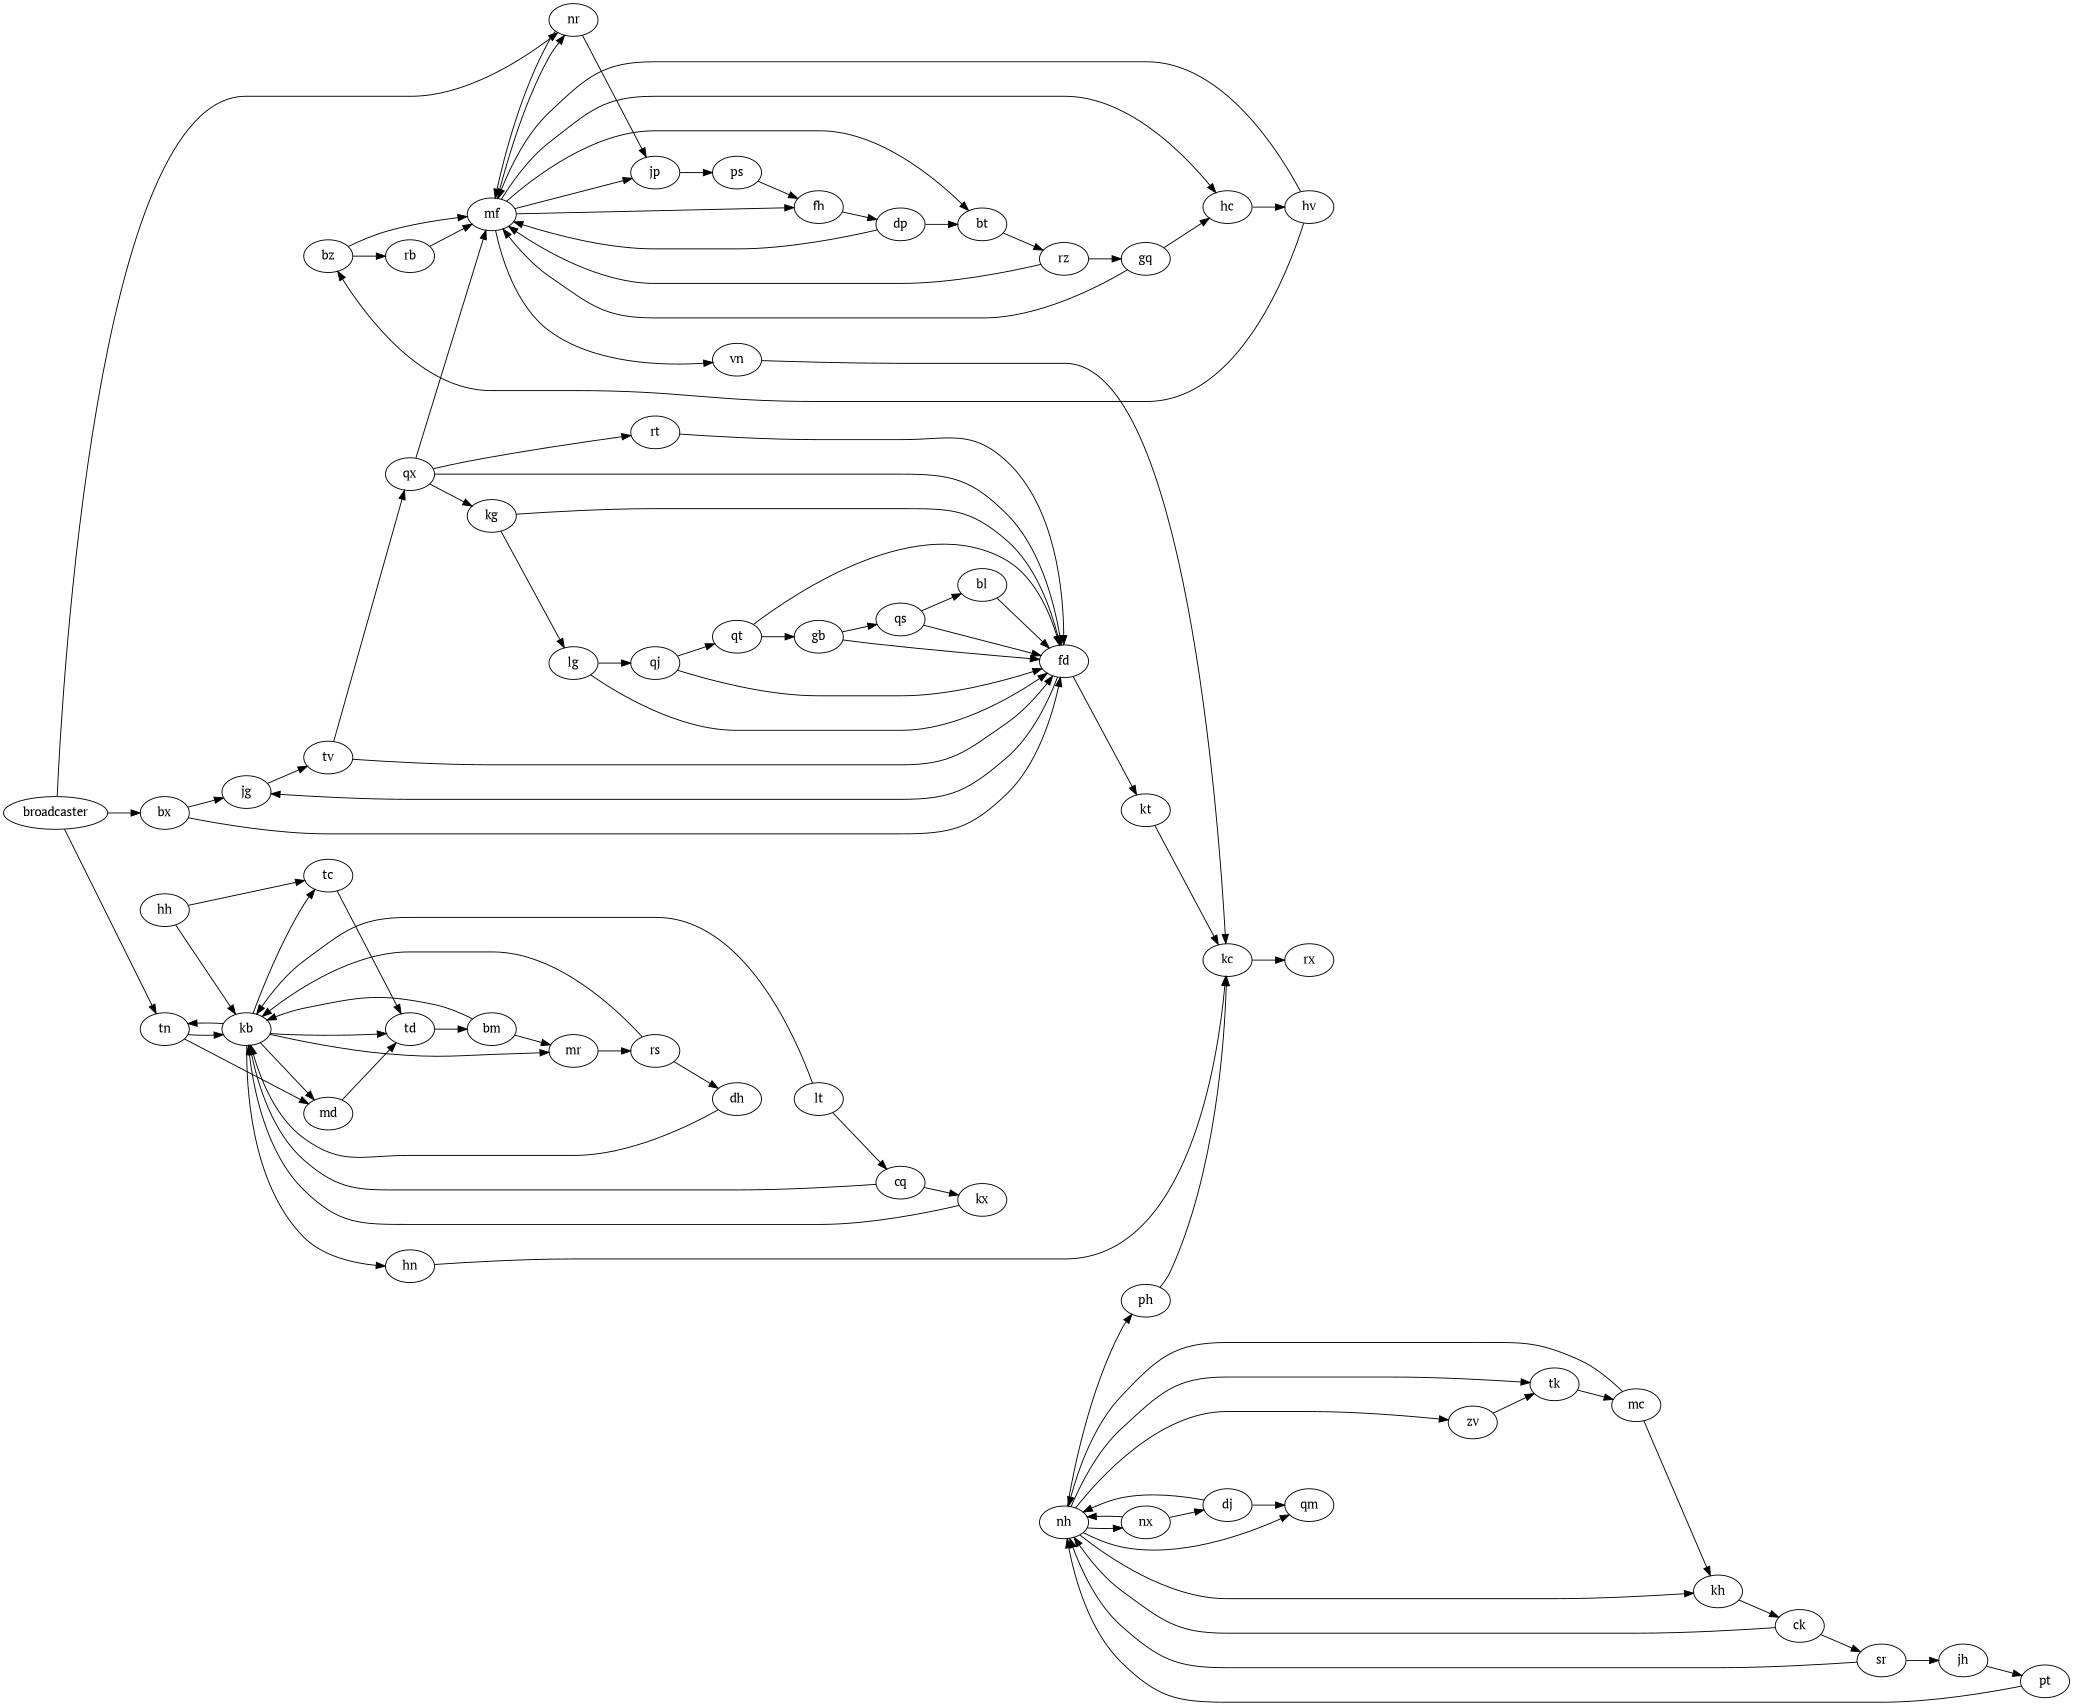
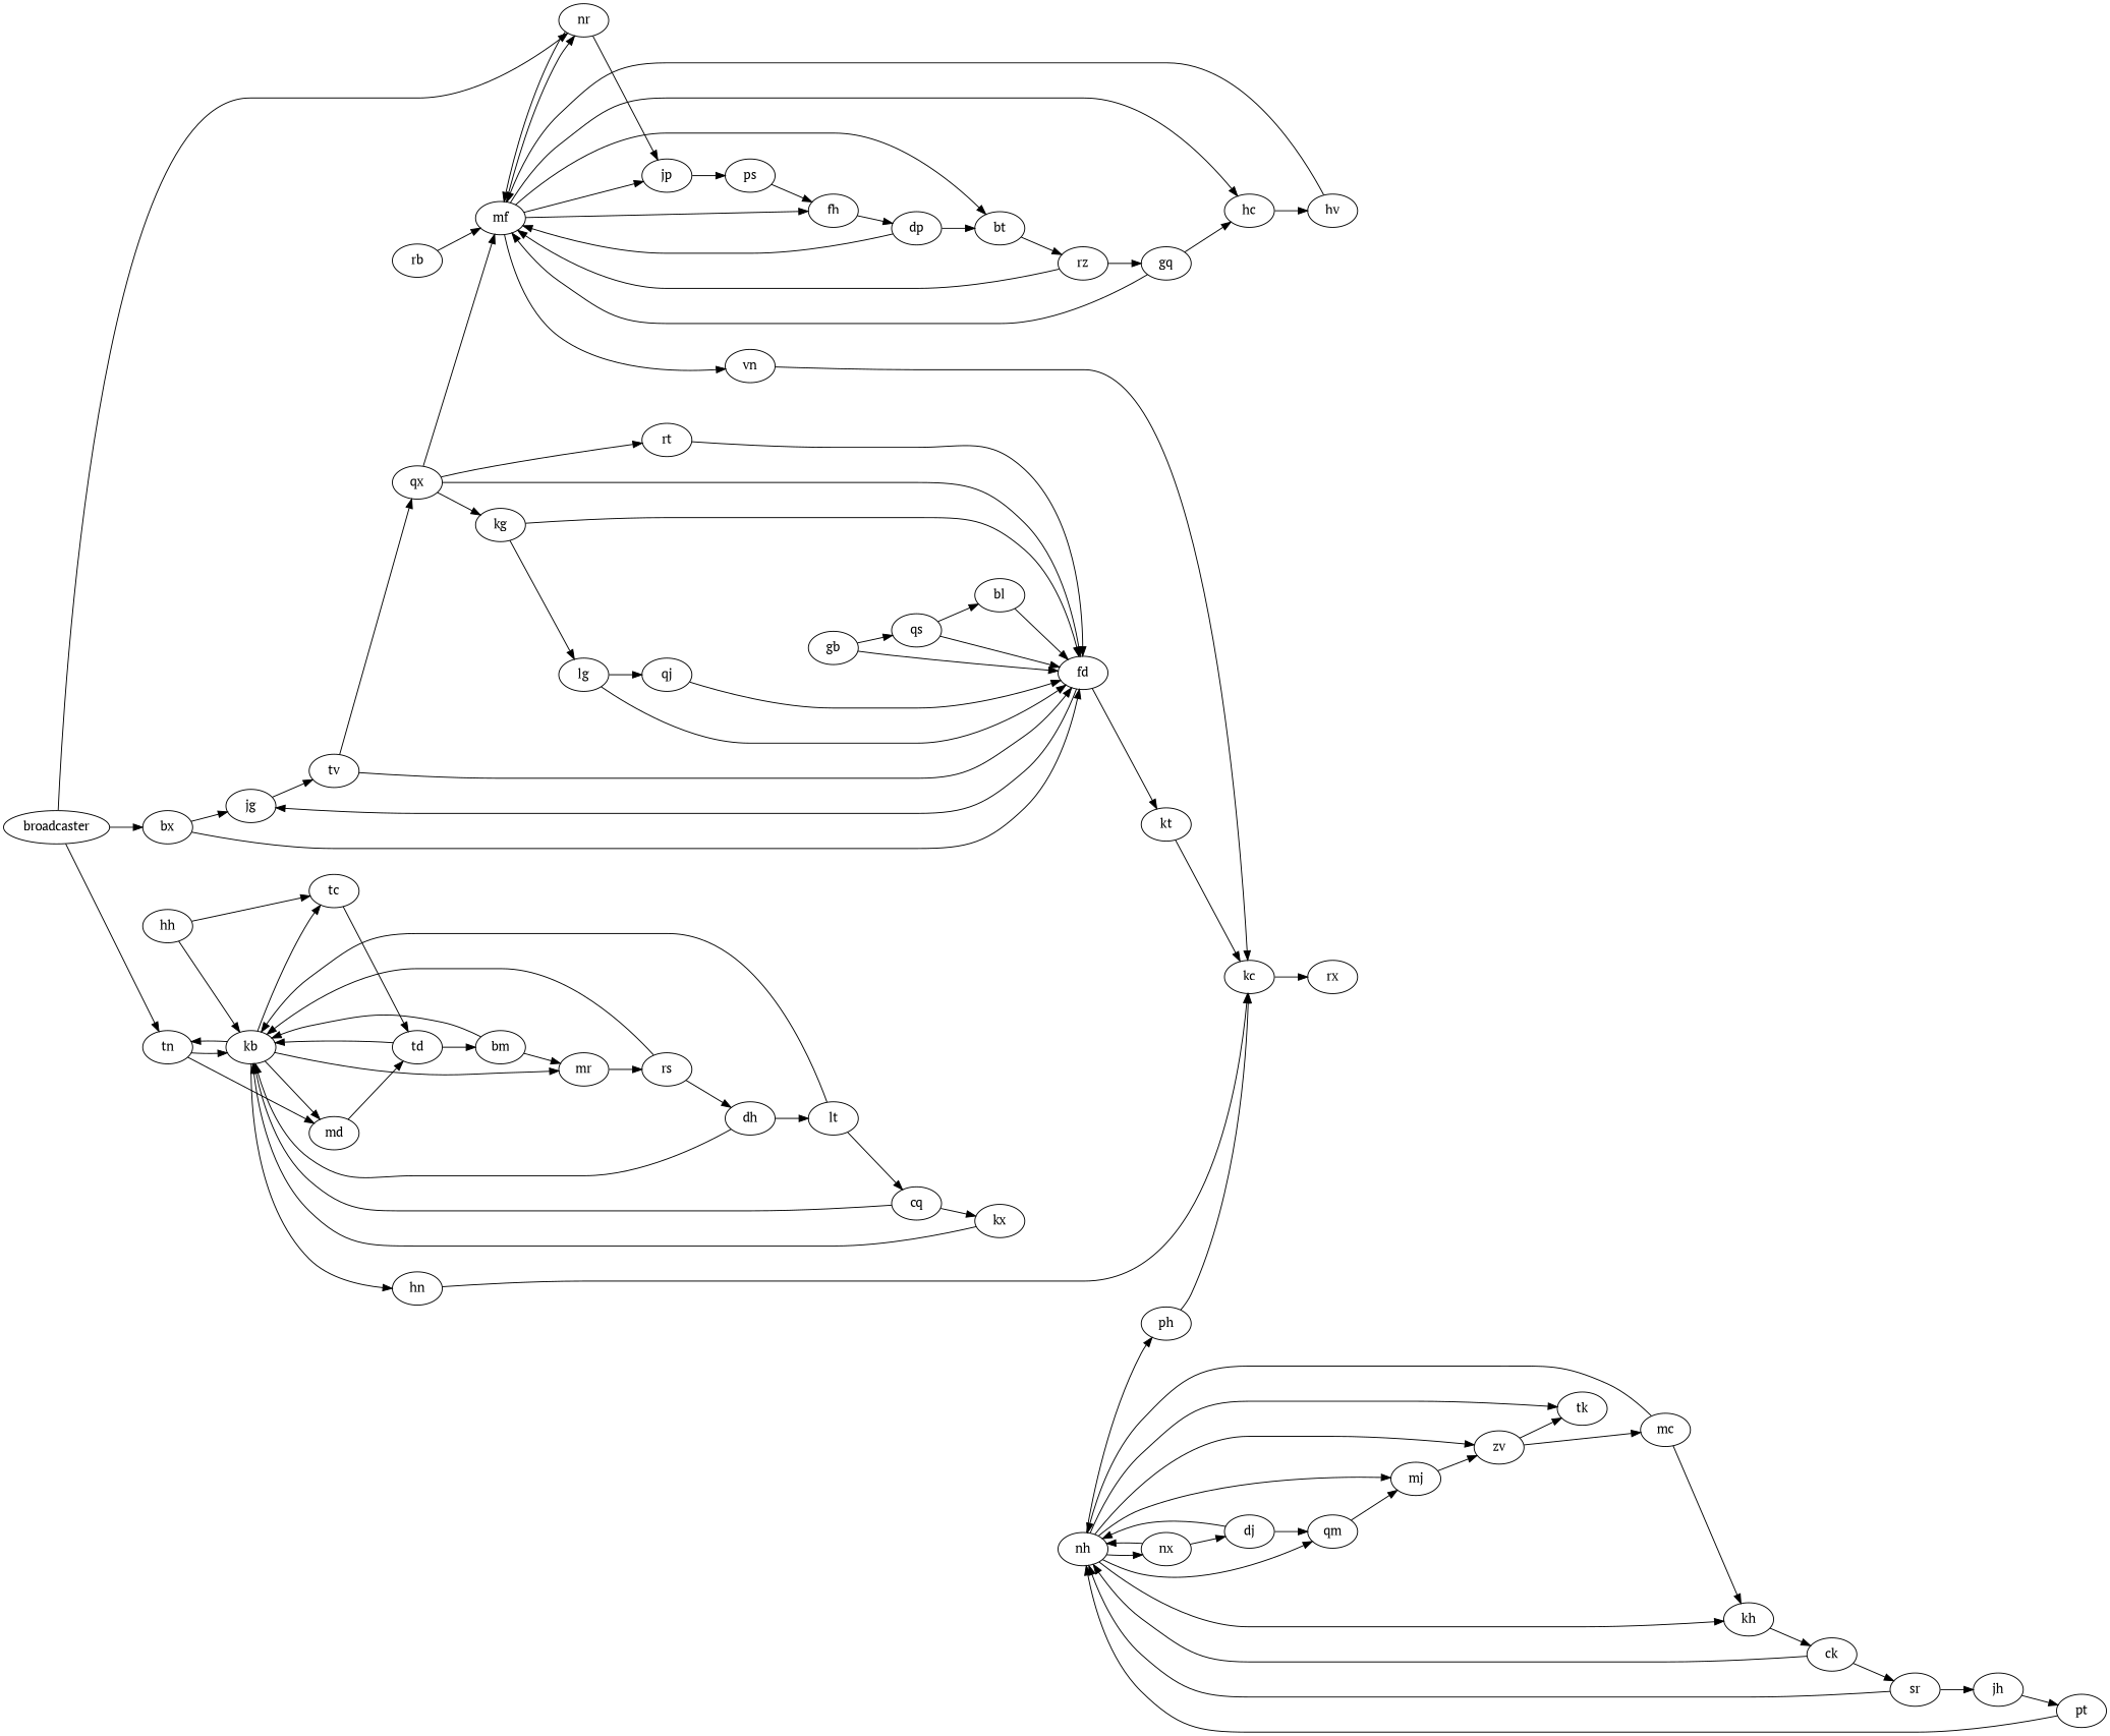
  strict digraph {
    fontname="PT Serif"
    rankdir=LR
    node [fontname="PT Serif"]
    edge [fontname="PT Serif"]
-   bz
    rb
    mf
    nr
    jp
    fh
    hc
    bt
    vn
    ps
    dp
    hv
    rz
    kc
    tn
    kb
    md
    tc
    hn
    mr
    td
    rs
    hh
    broadcaster
    bx
    jg
    fd
    nx
    nh
    dj
    tv
    kt
+   mj
    zv
    kh
    tk
    qm
    ph
    rx
    dh
    lt
    cq
    kx
    sr
    jh
    pt
    ck
    mc
    qx
    kg
    rt
    lg
    qj
-   qt
    gq
    bm
    bl
    gb
    qs
-   bz -> rb
-   bz -> mf
    rb -> mf
    mf -> nr
    mf -> jp
    mf -> fh
    mf -> hc
    mf -> bt
    mf -> vn
    nr -> mf
    nr -> jp
    jp -> ps
    fh -> dp
    hc -> hv
    bt -> rz
    vn -> kc
    ps -> fh
    dp -> mf
    dp -> bt
-   hv -> bz
    hv -> mf
    rz -> mf
    rz -> gq
    kc -> rx
    tn -> kb
    tn -> md
    kb -> tn
    kb -> md
    kb -> tc
    kb -> hn
    kb -> mr
    md -> td
    tc -> td
    hn -> kc
    mr -> rs
-   kb -> td
+   td -> kb
    td -> bm
    rs -> kb
    rs -> dh
    hh -> kb
    hh -> tc
    broadcaster -> nr
    broadcaster -> tn
    broadcaster -> bx
    bx -> jg
    bx -> fd
    jg -> tv
    fd -> jg
    fd -> kt
    nx -> nh
    nx -> dj
    nh -> nx
+   nh -> mj
    nh -> zv
    nh -> kh
    nh -> tk
    nh -> qm
    nh -> ph
    dj -> nh
    dj -> qm
    tv -> fd
    tv -> qx
    kt -> kc
+   mj -> zv
    zv -> tk
    kh -> ck
-   tk -> mc
+   zv -> mc
+   qm -> mj
    ph -> kc
    dh -> kb
+   dh -> lt
    lt -> kb
    lt -> cq
    cq -> kb
    cq -> kx
    kx -> kb
    sr -> nh
    sr -> jh
    jh -> pt
    pt -> nh
    ck -> nh
    ck -> sr
    mc -> nh
    mc -> kh
    qx -> mf
    qx -> fd
    qx -> kg
    qx -> rt
    kg -> fd
    kg -> lg
    rt -> fd
    lg -> fd
    lg -> qj
    qj -> fd
-   qj -> qt
-   qt -> fd
-   qt -> gb
    gq -> mf
    gq -> hc
    bm -> kb
    bm -> mr
    bl -> fd
    gb -> fd
    gb -> qs
    qs -> fd
    qs -> bl
  }
